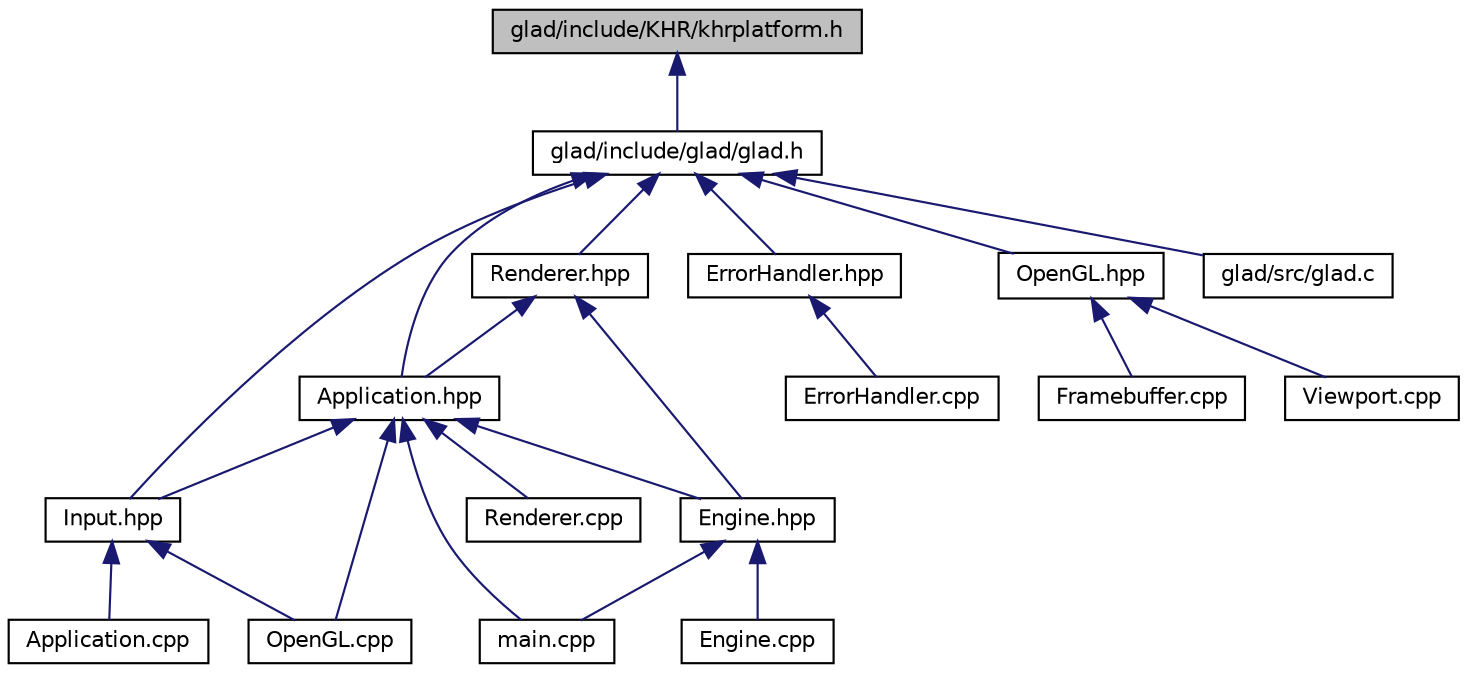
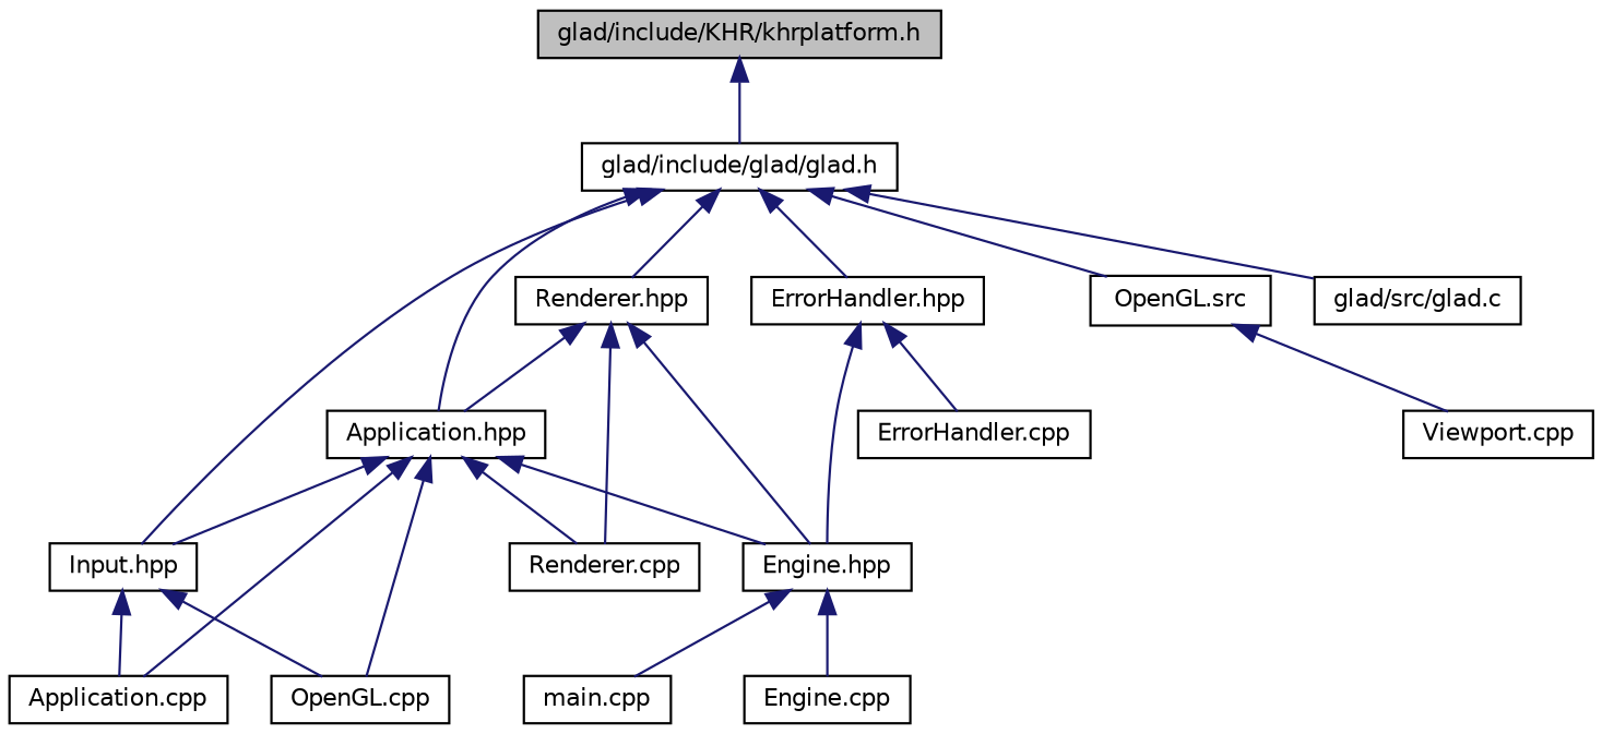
  digraph {
    node [color=black fillcolor=white fontname=Helvetica fontsize=10 shape=record style=filled]
    edge [color=midnightblue dir=back fontname=Helvetica fontsize=10 labelfontname=Helvetica labelfontsize=10 style=solid]
    n1 [fillcolor=grey75 fontcolor=black height=0.2 label="glad/include/KHR/khrplatform.h" width=0.4]
    n2 [height=0.2 label="glad/include/glad/glad.h" width=0.4]
    n3 [height=0.2 label="Renderer.hpp" width=0.4]
    n4 [height=0.2 label="Application.hpp" width=0.4]
    n5 [height=0.2 label="Input.hpp" width=0.4]
    n6 [height=0.2 label="ErrorHandler.hpp" width=0.4]
-   n7 [height=0.2 label="OpenGL.hpp" width=0.4]
+   n7 [height=0.2 label="OpenGL.src" width=0.4]
    n8 [height=0.2 label="glad/src/glad.c" width=0.4]
    n9 [height=0.2 label="Engine.hpp" width=0.4]
    n10 [height=0.2 label="Renderer.cpp" width=0.4]
    n11 [height=0.2 label="Application.cpp" width=0.4]
    n12 [height=0.2 label="OpenGL.cpp" width=0.4]
    n13 [height=0.2 label="Engine.cpp" width=0.4]
    n14 [height=0.2 label="main.cpp" width=0.4]
    n15 [height=0.2 label="ErrorHandler.cpp" width=0.4]
-   n16 [height=0.2 label="Framebuffer.cpp" width=0.4]
    n17 [height=0.2 label="Viewport.cpp" width=0.4]
    n1 -> n2
    n2 -> n3
    n2 -> n4
    n2 -> n5
    n2 -> n6
    n2 -> n7
    n2 -> n8
    n3 -> n4
    n3 -> n9
+   n3 -> n10
    n4 -> n5
    n4 -> n9
    n4 -> n10
-   n4 -> n14
+   n4 -> n11
    n4 -> n12
    n5 -> n11
    n5 -> n12
+   n6 -> n9
    n6 -> n15
-   n7 -> n16
    n7 -> n17
    n9 -> n13
    n9 -> n14
  }
